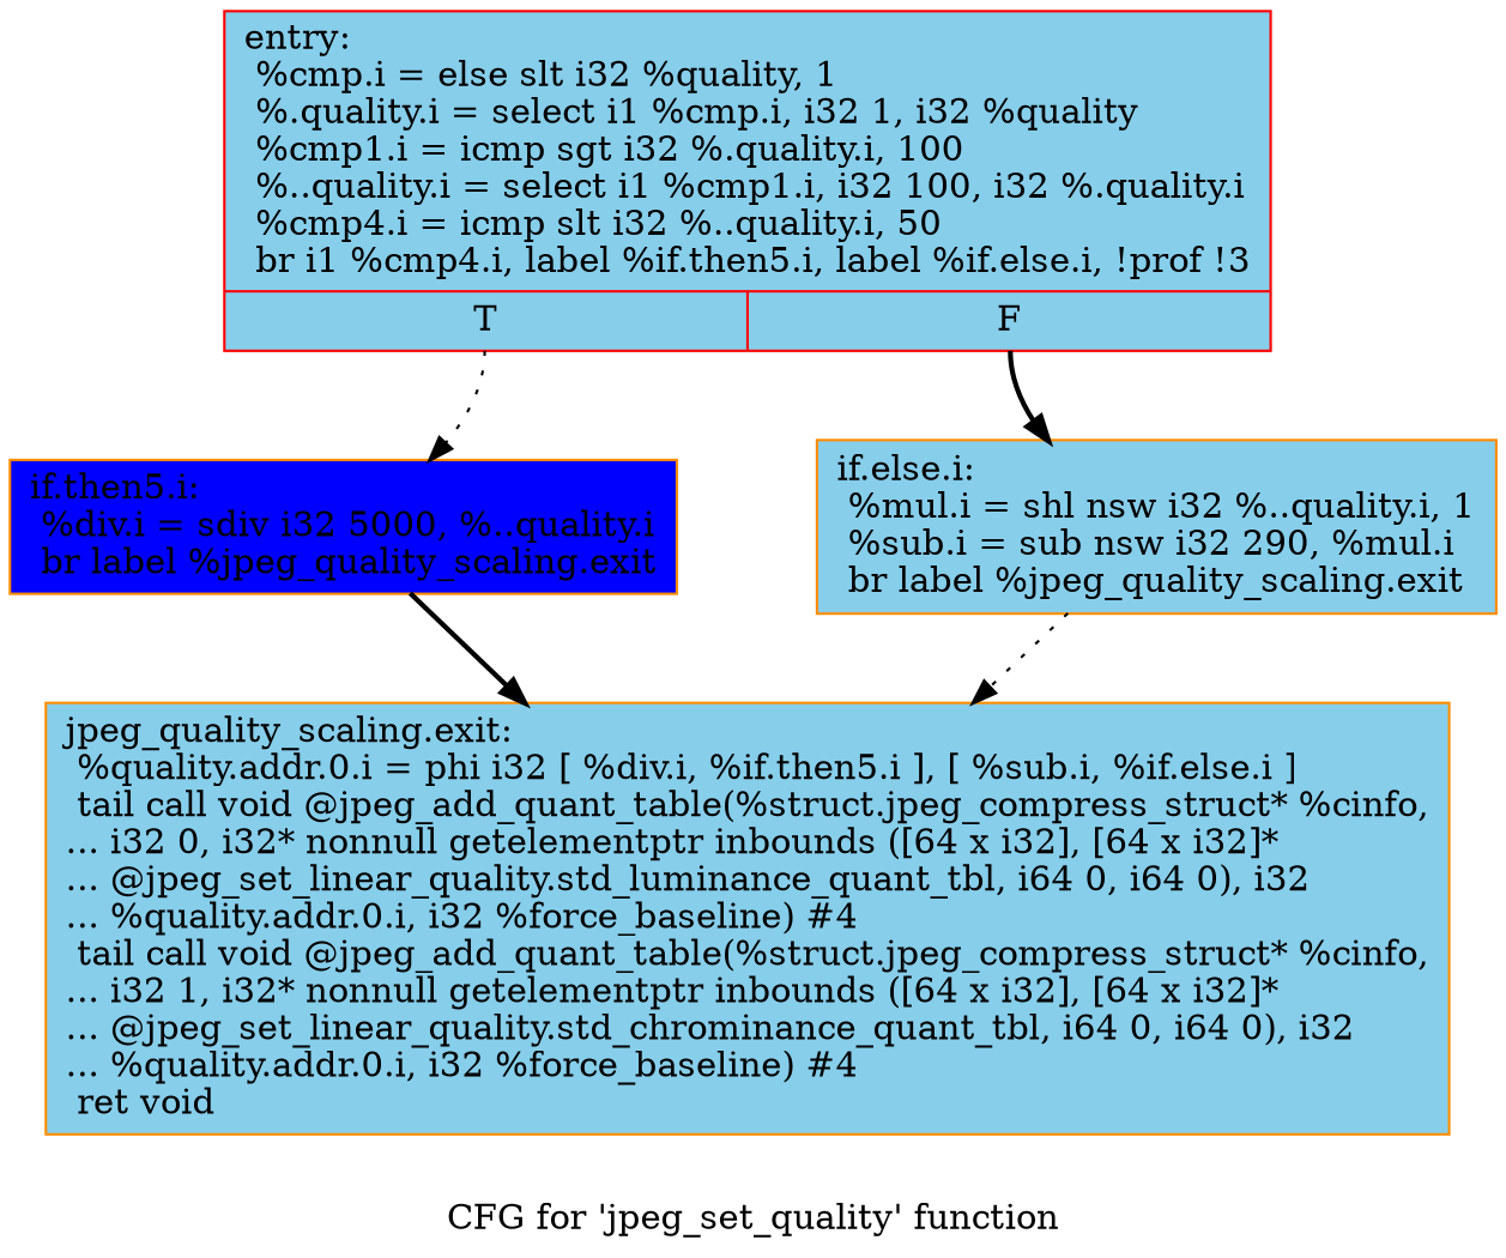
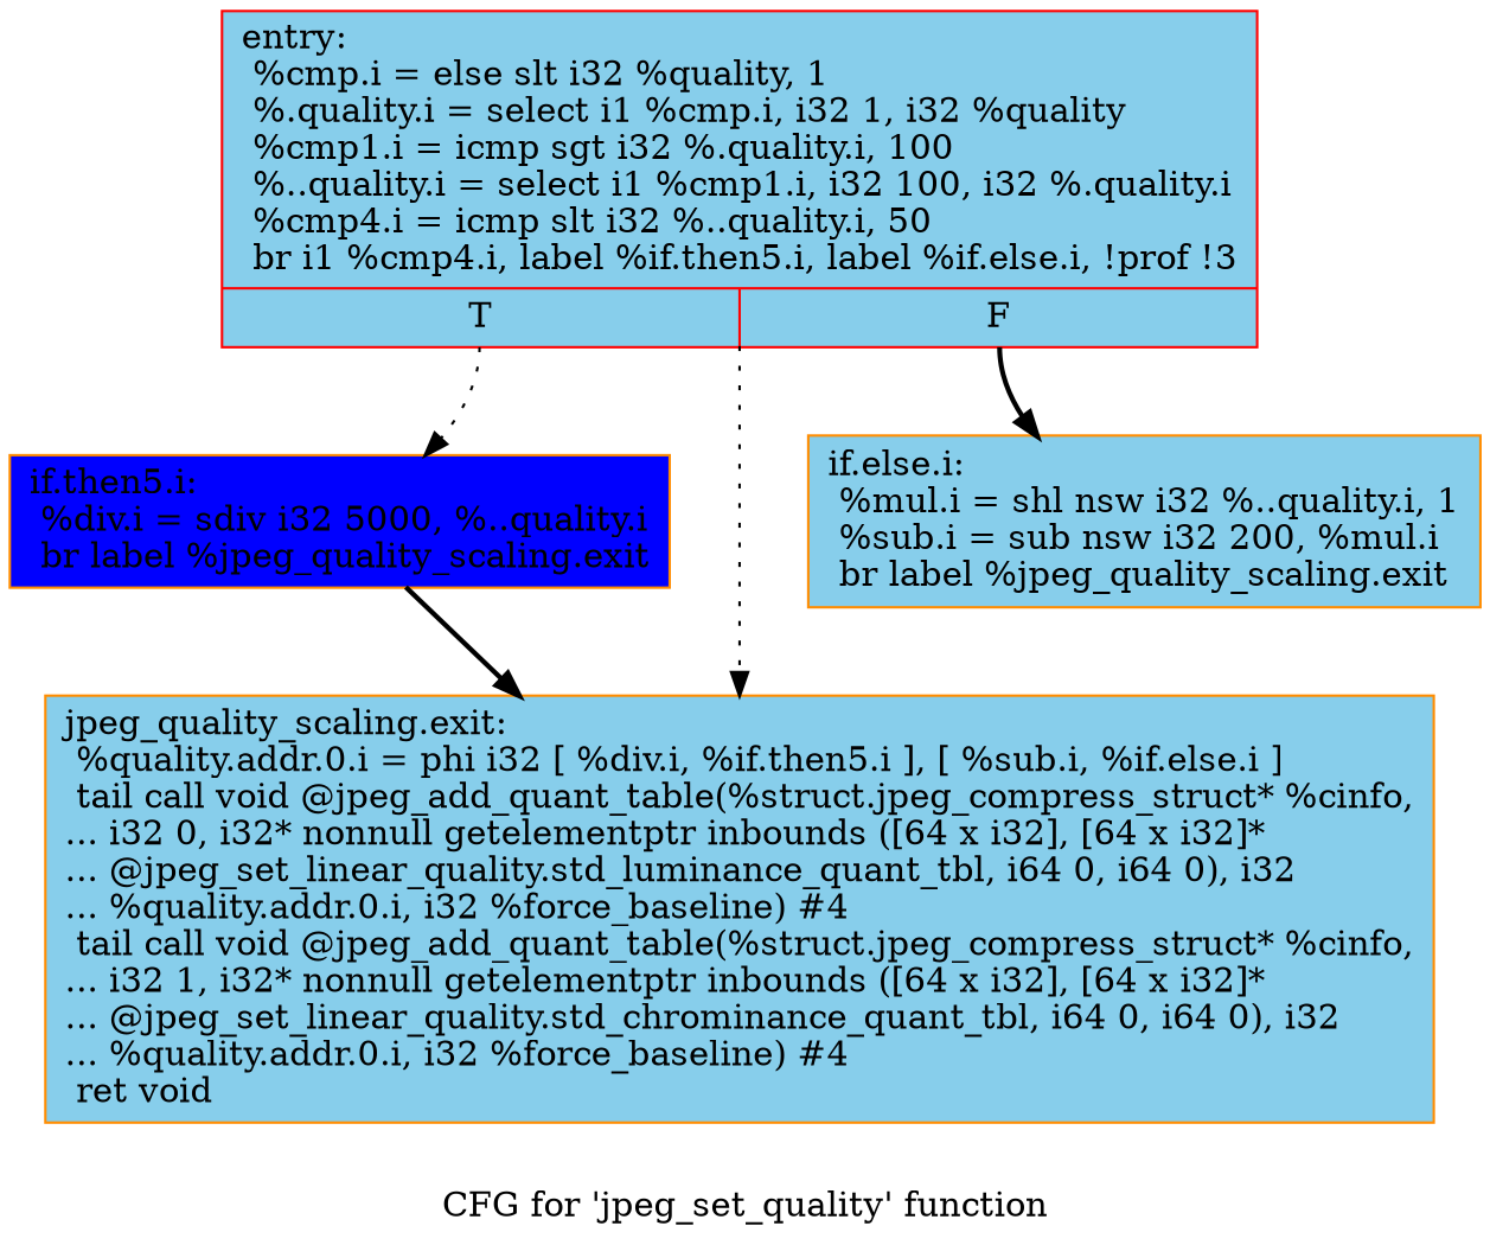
  digraph {
    label="CFG for 'jpeg_set_quality' function"
    node [color=darkorange fillcolor=skyblue shape=record style=filled]
    edge [style=dotted]
    n1 [color=red label="{entry:\l  %cmp.i = else slt i32 %quality, 1\l  %.quality.i = select i1 %cmp.i, i32 1, i32 %quality\l  %cmp1.i = icmp sgt i32 %.quality.i, 100\l  %..quality.i = select i1 %cmp1.i, i32 100, i32 %.quality.i\l  %cmp4.i = icmp slt i32 %..quality.i, 50\l  br i1 %cmp4.i, label %if.then5.i, label %if.else.i, !prof !3\l|{<s0>T|<s1>F}}"]
    n2 [fillcolor=blue label="{if.then5.i:                                       \l  %div.i = sdiv i32 5000, %..quality.i\l  br label %jpeg_quality_scaling.exit\l}"]
-   n3 [label="{if.else.i:                                        \l  %mul.i = shl nsw i32 %..quality.i, 1\l  %sub.i = sub nsw i32 290, %mul.i\l  br label %jpeg_quality_scaling.exit\l}"]
+   n3 [label="{if.else.i:                                        \l  %mul.i = shl nsw i32 %..quality.i, 1\l  %sub.i = sub nsw i32 200, %mul.i\l  br label %jpeg_quality_scaling.exit\l}"]
    n4 [label="{jpeg_quality_scaling.exit:                        \l  %quality.addr.0.i = phi i32 [ %div.i, %if.then5.i ], [ %sub.i, %if.else.i ]\l  tail call void @jpeg_add_quant_table(%struct.jpeg_compress_struct* %cinfo,\l... i32 0, i32* nonnull getelementptr inbounds ([64 x i32], [64 x i32]*\l... @jpeg_set_linear_quality.std_luminance_quant_tbl, i64 0, i64 0), i32\l... %quality.addr.0.i, i32 %force_baseline) #4\l  tail call void @jpeg_add_quant_table(%struct.jpeg_compress_struct* %cinfo,\l... i32 1, i32* nonnull getelementptr inbounds ([64 x i32], [64 x i32]*\l... @jpeg_set_linear_quality.std_chrominance_quant_tbl, i64 0, i64 0), i32\l... %quality.addr.0.i, i32 %force_baseline) #4\l  ret void\l}"]
    n1 -> n2 [tailport=s0]
    n1 -> n3 [style=bold tailport=s1]
    n2 -> n4 [style=bold]
-   n3 -> n4
+   n1 -> n4
  }
